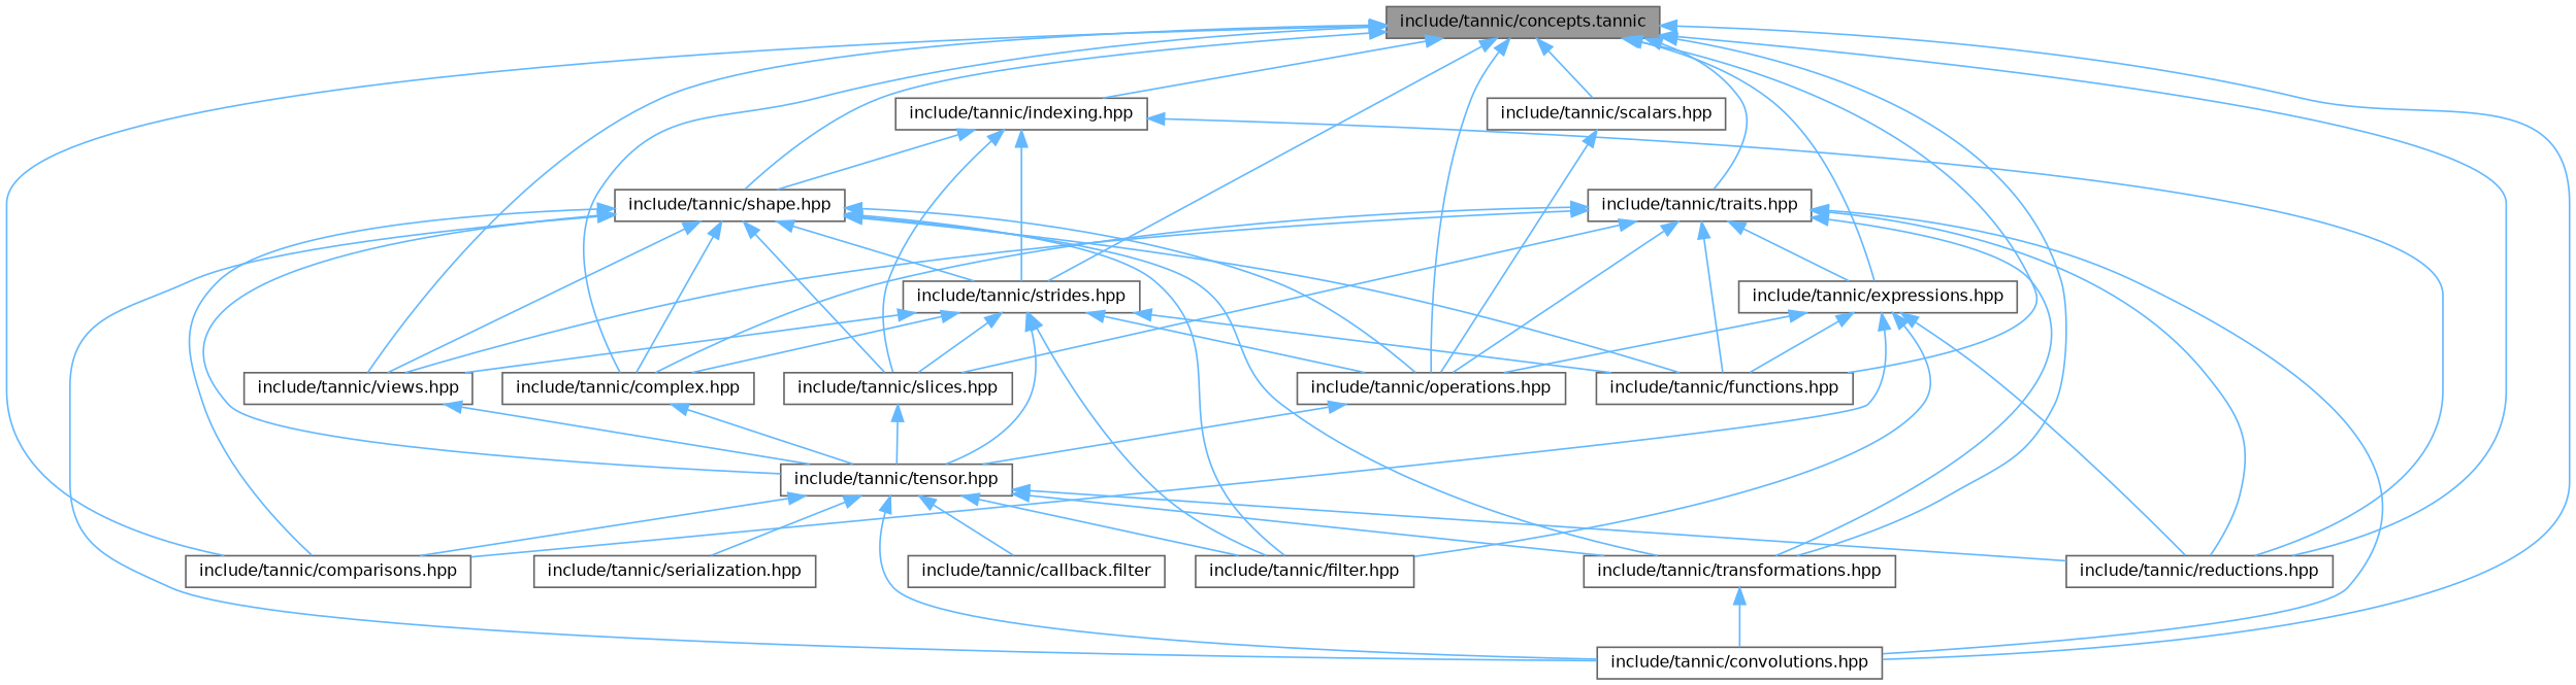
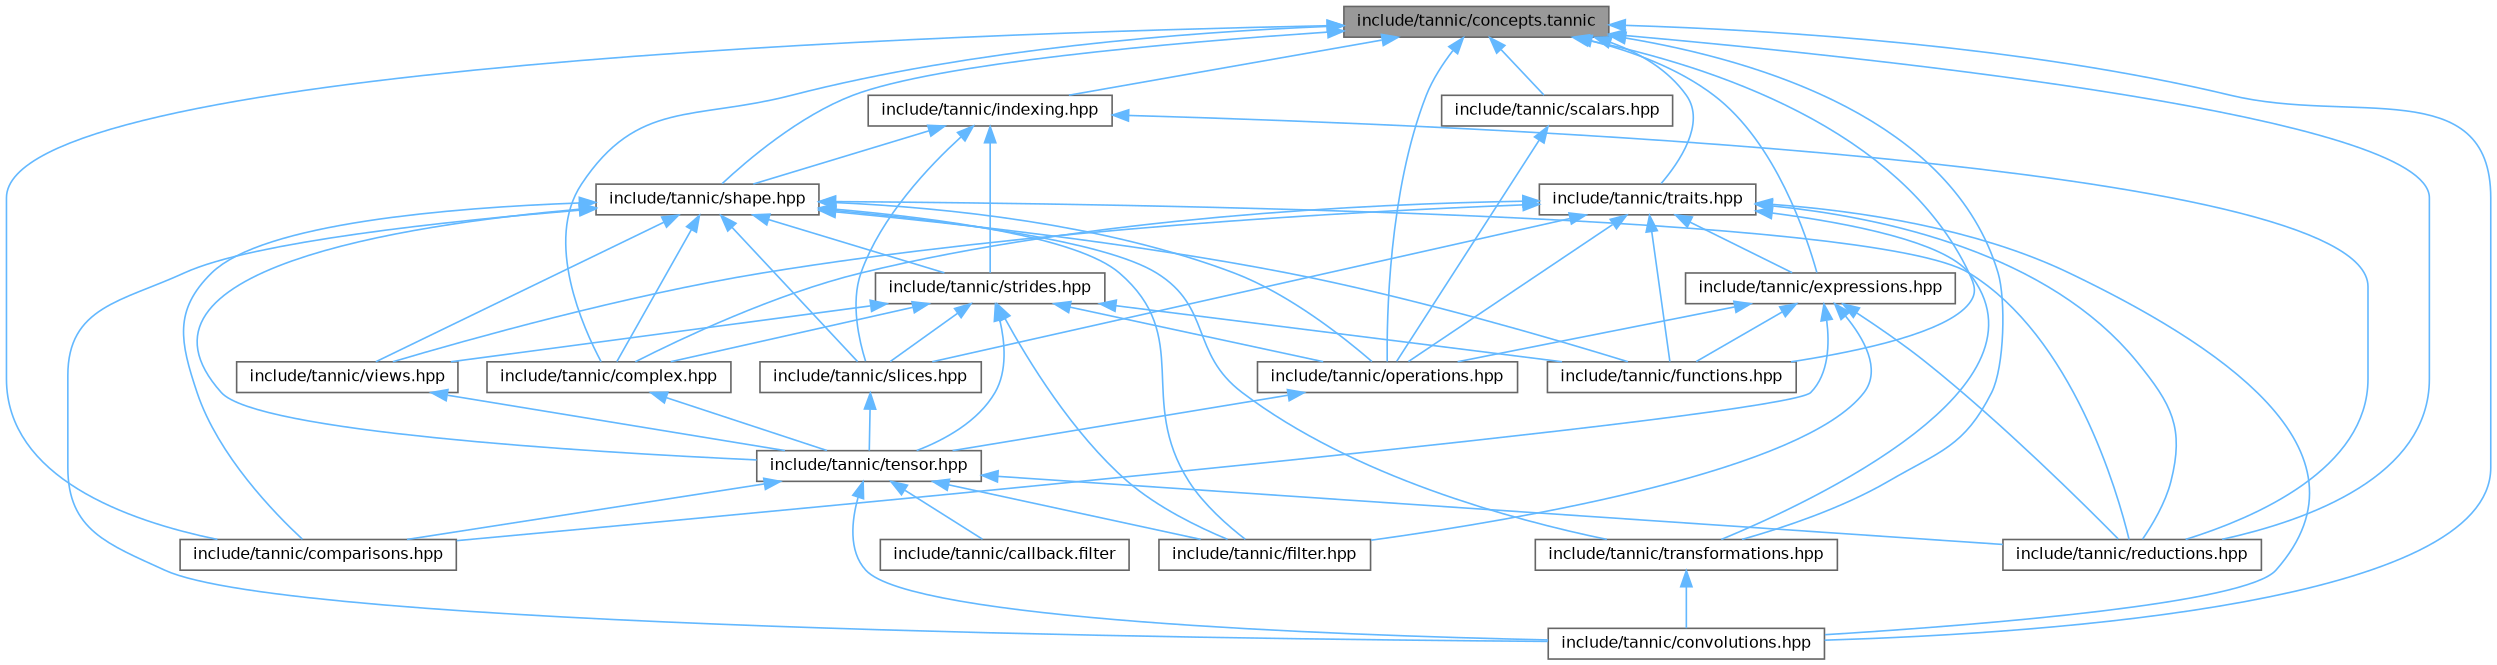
  digraph {
    node [color=grey40 fillcolor=white fontname=Helvetica fontsize=10 shape=box style=filled]
    edge [color=steelblue1 dir=back fontname=Helvetica fontsize=10 labelfontname=Helvetica labelfontsize=10 style=solid]
    n1 [color=gray40 fillcolor=grey60 fontcolor=black height=0.2 label="include/tannic/concepts.tannic" width=0.4]
    n2 [height=0.2 label="include/tannic/comparisons.hpp" width=0.4]
    n3 [height=0.2 label="include/tannic/complex.hpp" width=0.4]
    n4 [height=0.2 label="include/tannic/convolutions.hpp" width=0.4]
    n5 [height=0.2 label="include/tannic/functions.hpp" width=0.4]
    n6 [height=0.2 label="include/tannic/reductions.hpp" width=0.4]
    n7 [height=0.2 label="include/tannic/transformations.hpp" width=0.4]
    n8 [height=0.2 label="include/tannic/expressions.hpp" width=0.4]
    n9 [height=0.2 label="include/tannic/operations.hpp" width=0.4]
    n10 [height=0.2 label="include/tannic/indexing.hpp" width=0.4]
    n11 [height=0.2 label="include/tannic/shape.hpp" width=0.4]
    n12 [height=0.2 label="include/tannic/strides.hpp" width=0.4]
    n13 [height=0.2 label="include/tannic/views.hpp" width=0.4]
    n14 [height=0.2 label="include/tannic/scalars.hpp" width=0.4]
    n15 [height=0.2 label="include/tannic/traits.hpp" width=0.4]
    n16 [height=0.2 label="include/tannic/tensor.hpp" width=0.4]
    n17 [height=0.2 label="include/tannic/filter.hpp" width=0.4]
    n18 [height=0.2 label="include/tannic/slices.hpp" width=0.4]
    n19 [height=0.2 label="include/tannic/callback.filter" width=0.4]
-   n20 [height=0.2 label="include/tannic/serialization.hpp" width=0.4]
    n1 -> n2
    n1 -> n3
    n1 -> n4
    n1 -> n5
    n1 -> n6
    n1 -> n7
    n1 -> n8
    n1 -> n9
    n1 -> n10
    n1 -> n11
-   n1 -> n12
-   n1 -> n13
    n1 -> n14
    n1 -> n15
    n3 -> n16
    n7 -> n4
    n8 -> n2
    n8 -> n5
    n8 -> n6
    n8 -> n9
    n8 -> n17
    n9 -> n16
    n10 -> n6
    n10 -> n11
    n10 -> n12
    n10 -> n18
    n11 -> n2
    n11 -> n3
    n11 -> n4
    n11 -> n5
+   n11 -> n6
    n11 -> n7
    n11 -> n9
    n11 -> n12
    n11 -> n13
    n11 -> n16
    n11 -> n17
    n11 -> n18
    n12 -> n3
    n12 -> n5
    n12 -> n9
    n12 -> n13
    n12 -> n16
    n12 -> n17
    n12 -> n18
    n13 -> n16
    n14 -> n9
    n15 -> n3
    n15 -> n4
    n15 -> n5
    n15 -> n6
    n15 -> n7
    n15 -> n8
    n15 -> n9
    n15 -> n13
    n15 -> n18
    n16 -> n2
    n16 -> n4
    n16 -> n6
-   n16 -> n7
    n16 -> n17
    n16 -> n19
-   n16 -> n20
    n18 -> n16
  }
